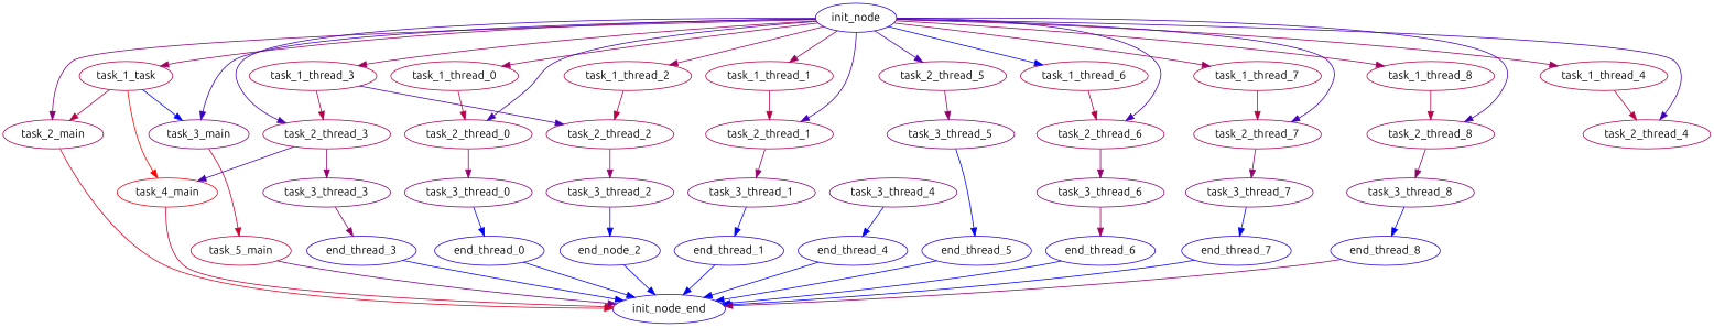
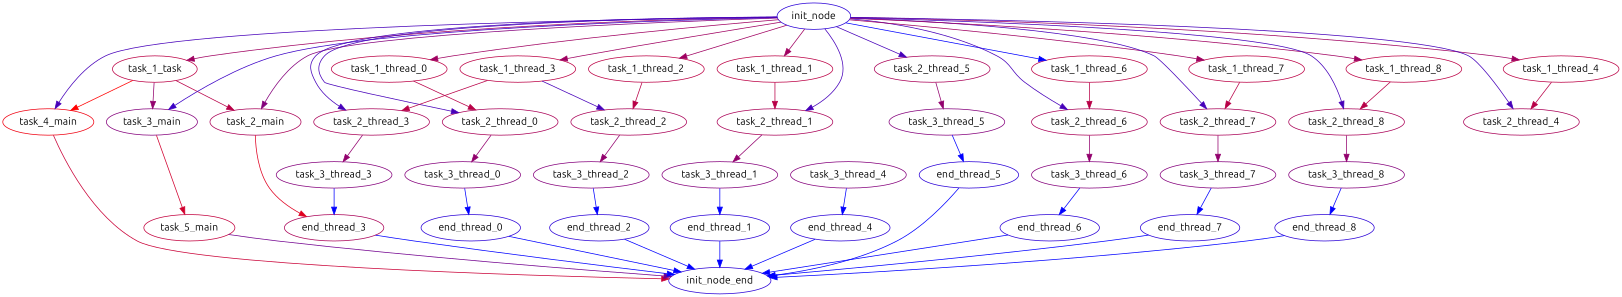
  digraph {
    fontname=Ubuntu
    node [color="#2900D6" fontname=Ubuntu]
    edge [color="#0000FF" fontname=Ubuntu]
    n1 [color="#BB0044" label=task_1_task]
    init_node
    task_2_main [color="#A90056"]
    task_3_main [color="#84007B"]
    task_4_main [color="#EF0010"]
    task_1_thread_0 [color="#BB0044"]
    task_2_thread_0 [color="#A90056"]
    task_1_thread_1 [color="#BB0044"]
    task_2_thread_1 [color="#A90056"]
    task_1_thread_2 [color="#BB0044"]
    task_1_thread_3 [color="#BB0044"]
    task_2_thread_3 [color="#A90056"]
    task_1_thread_4 [color="#BB0044"]
    task_2_thread_4 [color="#A90056"]
    task_2_thread_5 [color="#A90056"]
    task_1_thread_6 [color="#BB0044"]
    task_2_thread_6 [color="#A90056"]
    task_1_thread_7 [color="#BB0044"]
    task_2_thread_7 [color="#A90056"]
    task_1_thread_8 [color="#BB0044"]
    task_2_thread_8 [color="#A90056"]
    init_node_end
    task_5_main [color="#C2003D"]
    task_3_thread_0 [color="#84007B"]
    task_3_thread_1 [color="#84007B"]
    task_2_thread_2 [color="#A90056"]
    task_3_thread_2 [color="#84007B"]
    task_3_thread_3 [color="#84007B"]
    task_3_thread_5 [color="#84007B"]
    task_3_thread_6 [color="#84007B"]
    task_3_thread_7 [color="#84007B"]
    task_3_thread_8 [color="#84007B"]
    end_thread_0
    end_thread_1
-   end_thread_2 [label=end_node_2]
-   end_thread_3
+   end_thread_2
+   end_thread_3 [color="#A90056"]
    task_3_thread_4 [color="#84007B"]
    end_thread_4
    end_thread_5
    end_thread_6
    end_thread_7
    end_thread_8
    n1 -> task_2_main [color="#B80047"]
-   n1 -> task_3_main
+   n1 -> task_3_main [color="#92006D"]
    n1 -> task_4_main [color="#FF0000"]
    init_node -> n1 [color="#9F0060"]
    init_node -> task_2_main [color="#84007B"]
    init_node -> task_3_main [color="#3A00C5"]
-   task_2_thread_3 -> task_4_main [color="#4600B9"]
+   init_node -> task_4_main [color="#4600B9"]
    init_node -> task_1_thread_0 [color="#9F0060"]
    init_node -> task_2_thread_0 [color="#4600B9"]
    init_node -> task_1_thread_1 [color="#9F0060"]
    init_node -> task_2_thread_1 [color="#4600B9"]
    init_node -> task_1_thread_2 [color="#9F0060"]
    init_node -> task_1_thread_3 [color="#9F0060"]
    init_node -> task_2_thread_3 [color="#4600B9"]
    init_node -> task_1_thread_4 [color="#9F0060"]
    init_node -> task_2_thread_4 [color="#4600B9"]
    init_node -> task_2_thread_5 [color="#4600B9"]
    init_node -> task_1_thread_6
    init_node -> task_2_thread_6 [color="#4600B9"]
    init_node -> task_1_thread_7 [color="#9F0060"]
    init_node -> task_2_thread_7 [color="#4600B9"]
    init_node -> task_1_thread_8 [color="#9F0060"]
    init_node -> task_2_thread_8 [color="#4600B9"]
-   task_2_main -> init_node_end [color="#DF0020"]
+   task_2_main -> end_thread_3 [color="#DF0020"]
    task_3_main -> task_5_main [color="#D1002E"]
    task_4_main -> init_node_end [color="#C90036"]
    task_1_thread_0 -> task_2_thread_0 [color="#B80047"]
    task_2_thread_0 -> task_3_thread_0 [color="#92006D"]
    task_1_thread_1 -> task_2_thread_1 [color="#B80047"]
    task_2_thread_1 -> task_3_thread_1 [color="#92006D"]
    task_1_thread_2 -> task_2_thread_2 [color="#B80047"]
    task_1_thread_3 -> task_2_thread_3 [color="#B80047"]
    task_1_thread_3 -> task_2_thread_2 [color="#4600B9"]
    task_2_thread_3 -> task_3_thread_3 [color="#92006D"]
    task_1_thread_4 -> task_2_thread_4 [color="#B80047"]
    task_2_thread_5 -> task_3_thread_5 [color="#92006D"]
    task_1_thread_6 -> task_2_thread_6 [color="#B80047"]
    task_2_thread_6 -> task_3_thread_6 [color="#92006D"]
    task_1_thread_7 -> task_2_thread_7 [color="#B80047"]
    task_2_thread_7 -> task_3_thread_7 [color="#92006D"]
    task_1_thread_8 -> task_2_thread_8 [color="#B80047"]
    task_2_thread_8 -> task_3_thread_8 [color="#92006D"]
    task_5_main -> init_node_end [color="#71008E"]
    task_3_thread_0 -> end_thread_0
    task_3_thread_1 -> end_thread_1
    task_2_thread_2 -> task_3_thread_2 [color="#92006D"]
    task_3_thread_2 -> end_thread_2
-   task_3_thread_3 -> end_thread_3 [color="#92006D"]
+   task_3_thread_3 -> end_thread_3
    task_3_thread_5 -> end_thread_5
-   task_3_thread_6 -> end_thread_6 [color="#9F0060"]
+   task_3_thread_6 -> end_thread_6
    task_3_thread_7 -> end_thread_7
    task_3_thread_8 -> end_thread_8
    end_thread_0 -> init_node_end
    end_thread_1 -> init_node_end
    end_thread_2 -> init_node_end
    end_thread_3 -> init_node_end
    task_3_thread_4 -> end_thread_4
    end_thread_4 -> init_node_end
    end_thread_5 -> init_node_end
    end_thread_6 -> init_node_end
    end_thread_7 -> init_node_end
-   end_thread_8 -> init_node_end [color="#92006D"]
+   end_thread_8 -> init_node_end
  }
